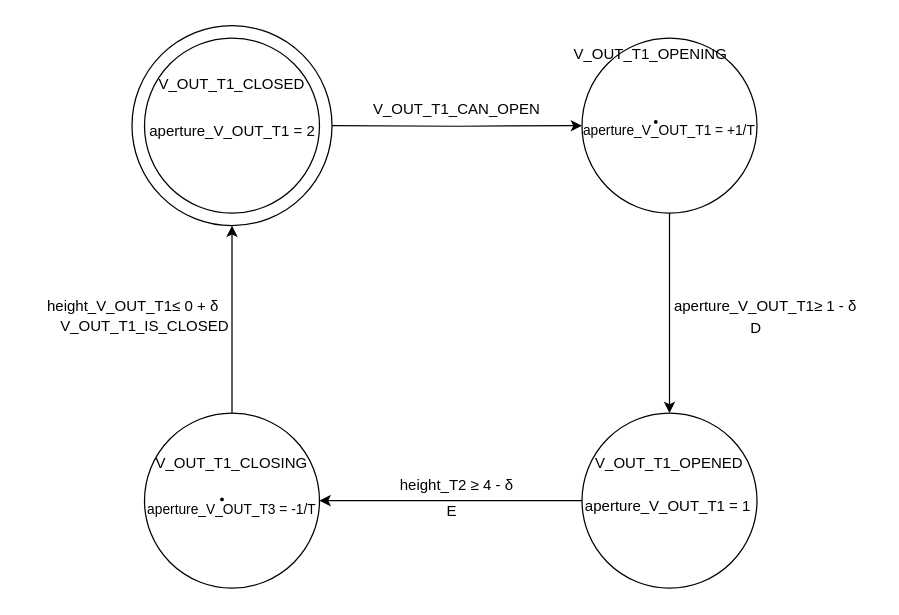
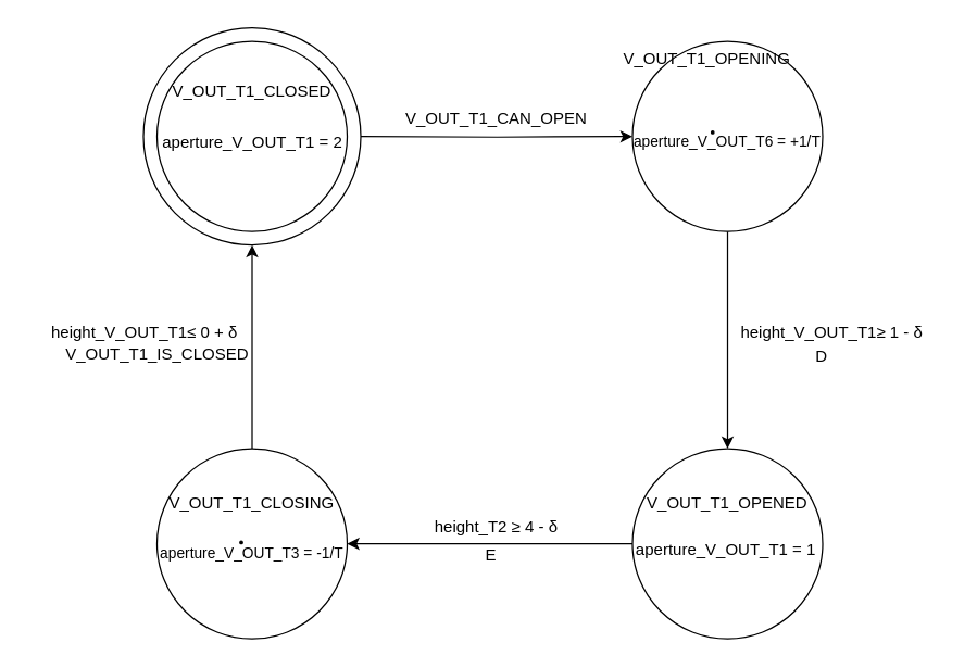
  <mxCell id="0" />
  <mxCell id="1" parent="0" />
  <mxCell id="2" value="" style="ellipse;whiteSpace=wrap;html=1;aspect=fixed;" vertex="1" parent="1"><mxGeometry x="105" y="20" width="160" height="160" as="geometry" /></mxCell>
  <mxCell id="3" value="" style="edgeStyle=orthogonalEdgeStyle;rounded=0;orthogonalLoop=1;jettySize=auto;html=1;" edge="1" parent="1" target="6"><mxGeometry relative="1" as="geometry"><mxPoint x="265" y="100" as="sourcePoint" /></mxGeometry></mxCell>
  <mxCell id="4" value="" style="ellipse;whiteSpace=wrap;html=1;aspect=fixed;" vertex="1" parent="1"><mxGeometry x="115" y="30" width="140" height="140" as="geometry" /></mxCell>
  <mxCell id="5" value="" style="edgeStyle=orthogonalEdgeStyle;rounded=0;orthogonalLoop=1;jettySize=auto;html=1;" edge="1" parent="1" source="6" target="8"><mxGeometry relative="1" as="geometry" /></mxCell>
  <mxCell id="6" value="" style="ellipse;whiteSpace=wrap;html=1;aspect=fixed;" vertex="1" parent="1"><mxGeometry x="465" y="30" width="140" height="140" as="geometry" /></mxCell>
  <mxCell id="7" value="" style="edgeStyle=orthogonalEdgeStyle;rounded=0;orthogonalLoop=1;jettySize=auto;html=1;" edge="1" parent="1" source="8" target="10"><mxGeometry relative="1" as="geometry" /></mxCell>
  <mxCell id="8" value="" style="ellipse;whiteSpace=wrap;html=1;aspect=fixed;" vertex="1" parent="1"><mxGeometry x="465" y="330" width="140" height="140" as="geometry" /></mxCell>
  <mxCell id="9" style="edgeStyle=orthogonalEdgeStyle;rounded=0;orthogonalLoop=1;jettySize=auto;html=1;exitX=0.5;exitY=0;exitDx=0;exitDy=0;entryX=0.5;entryY=1;entryDx=0;entryDy=0;" edge="1" parent="1" source="10" target="2"><mxGeometry relative="1" as="geometry" /></mxCell>
  <mxCell id="10" value="" style="ellipse;whiteSpace=wrap;html=1;aspect=fixed;" vertex="1" parent="1"><mxGeometry x="115" y="330" width="140" height="140" as="geometry" /></mxCell>
  <mxCell id="11" value="V_OUT_T1_CLOSED" style="text;html=1;strokeColor=none;fillColor=none;align=center;verticalAlign=middle;whiteSpace=wrap;rounded=0;" vertex="1" parent="1"><mxGeometry x="165" y="57" width="40" height="20" as="geometry" /></mxCell>
  <mxCell id="12" value="V_OUT_T1_OPENING" style="text;html=1;strokeColor=none;fillColor=none;align=center;verticalAlign=middle;whiteSpace=wrap;rounded=0;" vertex="1" parent="1"><mxGeometry x="500" y="33" width="40" height="20" as="geometry" /></mxCell>
  <mxCell id="13" value="V_OUT_T1_OPENED" style="text;html=1;strokeColor=none;fillColor=none;align=center;verticalAlign=middle;whiteSpace=wrap;rounded=0;" vertex="1" parent="1"><mxGeometry x="515" y="360" width="40" height="20" as="geometry" /></mxCell>
  <mxCell id="14" value="V_OUT_T1_CLOSING" style="text;html=1;strokeColor=none;fillColor=none;align=center;verticalAlign=middle;whiteSpace=wrap;rounded=0;" vertex="1" parent="1"><mxGeometry x="165" y="360" width="40" height="20" as="geometry" /></mxCell>
  <mxCell id="15" value="V_OUT_T1_CAN_OPEN" style="text;html=1;strokeColor=none;fillColor=none;align=center;verticalAlign=middle;whiteSpace=wrap;rounded=0;" vertex="1" parent="1"><mxGeometry x="319" y="77" width="92" height="20" as="geometry" /></mxCell>
  <mxCell id="16" value="height_V_OUT_T1≤ 0 + &lt;span&gt;δ&lt;/span&gt;" style="text;html=1;strokeColor=none;fillColor=none;align=center;verticalAlign=middle;whiteSpace=wrap;rounded=0;" vertex="1" parent="1"><mxGeometry x="20.5" y="235" width="170" height="20" as="geometry" /></mxCell>
  <mxCell id="17" value="D" style="text;html=1;" vertex="1" parent="1"><mxGeometry x="598" y="248" width="30" height="30" as="geometry" /></mxCell>
- <mxCell id="18" value="aperture_V_OUT_T1≥ 1 - &lt;span&gt;δ&lt;/span&gt;" style="text;html=1;strokeColor=none;fillColor=none;align=center;verticalAlign=middle;whiteSpace=wrap;rounded=0;" vertex="1" parent="1"><mxGeometry x="527" y="235" width="170" height="20" as="geometry" /></mxCell>
+ <mxCell id="18" value="height_V_OUT_T1≥ 1 - &lt;span&gt;δ&lt;/span&gt;" style="text;html=1;strokeColor=none;fillColor=none;align=center;verticalAlign=middle;whiteSpace=wrap;rounded=0;" vertex="1" parent="1"><mxGeometry x="527" y="235" width="170" height="20" as="geometry" /></mxCell>
  <mxCell id="19" value="V_OUT_T1_IS_CLOSED" style="text;html=1;" vertex="1" parent="1"><mxGeometry x="45.5" y="247" width="30" height="30" as="geometry" /></mxCell>
  <mxCell id="20" value="E" style="text;html=1;" vertex="1" parent="1"><mxGeometry x="355" y="395" width="30" height="30" as="geometry" /></mxCell>
  <mxCell id="21" value="aperture_V_OUT_T1 = 2" style="text;html=1;strokeColor=none;fillColor=none;align=center;verticalAlign=middle;whiteSpace=wrap;rounded=0;" vertex="1" parent="1"><mxGeometry x="116" y="95" width="139" height="20" as="geometry" /></mxCell>
- <mxCell id="22" value="aperture_V_OUT_T1 = +1/T" style="text;html=1;strokeColor=none;fillColor=none;align=center;verticalAlign=middle;whiteSpace=wrap;rounded=0;fontSize=11;" vertex="1" parent="1"><mxGeometry x="457" y="94" width="156" height="20" as="geometry" /></mxCell>
+ <mxCell id="22" value="aperture_V_OUT_T6 = +1/T" style="text;html=1;strokeColor=none;fillColor=none;align=center;verticalAlign=middle;whiteSpace=wrap;rounded=0;fontSize=11;" vertex="1" parent="1"><mxGeometry x="457" y="94" width="156" height="20" as="geometry" /></mxCell>
  <mxCell id="23" value="aperture_V_OUT_T1 = 1" style="text;html=1;strokeColor=none;fillColor=none;align=center;verticalAlign=middle;whiteSpace=wrap;rounded=0;" vertex="1" parent="1"><mxGeometry x="461" y="395" width="146" height="20" as="geometry" /></mxCell>
  <mxCell id="24" value="aperture_V_OUT_T3 = -1/T" style="text;html=1;strokeColor=none;fillColor=none;align=center;verticalAlign=middle;whiteSpace=wrap;rounded=0;fontSize=11;" vertex="1" parent="1"><mxGeometry x="109.5" y="397" width="150" height="20" as="geometry" /></mxCell>
  <mxCell id="25" value="" style="ellipse;whiteSpace=wrap;html=1;aspect=fixed;fillColor=#000000;" vertex="1" parent="1"><mxGeometry x="523" y="96" width="2" height="2" as="geometry" /></mxCell>
  <mxCell id="26" value="" style="ellipse;whiteSpace=wrap;html=1;aspect=fixed;fillColor=#000000;" vertex="1" parent="1"><mxGeometry x="176" y="398" width="2" height="2" as="geometry" /></mxCell>
  <mxCell id="27" value="height_T2 ≥ 4 - &lt;span&gt;δ&lt;/span&gt;" style="text;html=1;strokeColor=none;fillColor=none;align=center;verticalAlign=middle;whiteSpace=wrap;rounded=0;" vertex="1" parent="1"><mxGeometry x="280" y="378" width="170" height="20" as="geometry" /></mxCell>
